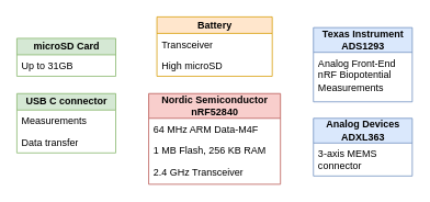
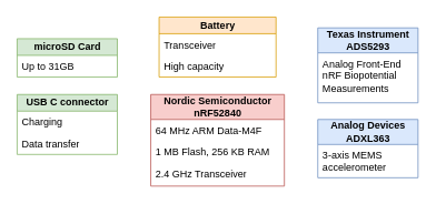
  <mxCell id="0" />
  <mxCell id="1" parent="0" />
  <mxCell id="2" value="&lt;b&gt;Nordic Semiconductor&lt;br&gt;nRF52840&lt;/b&gt;" style="swimlane;fontStyle=0;childLayout=stackLayout;horizontal=1;startSize=30;fillColor=#f8cecc;horizontalStack=0;resizeParent=1;resizeParentMax=0;resizeLast=0;collapsible=1;marginBottom=0;html=1;strokeColor=#b85450;" vertex="1" parent="1"><mxGeometry x="180" y="113" width="160" height="110" as="geometry"><mxRectangle x="370" y="360" width="60" height="30" as="alternateBounds" /></mxGeometry></mxCell>
  <mxCell id="3" value="64 MHz ARM Data-M4F" style="text;strokeColor=none;fillColor=none;align=left;verticalAlign=top;spacingLeft=4;spacingRight=4;overflow=hidden;rotatable=0;points=[[0,0.5],[1,0.5]];portConstraint=eastwest;whiteSpace=wrap;html=1;" vertex="1" parent="2"><mxGeometry y="30" width="160" height="26" as="geometry" /></mxCell>
  <mxCell id="4" value="1 MB Flash, 256 KB RAM" style="text;strokeColor=none;fillColor=none;align=left;verticalAlign=top;spacingLeft=4;spacingRight=4;overflow=hidden;rotatable=0;points=[[0,0.5],[1,0.5]];portConstraint=eastwest;whiteSpace=wrap;html=1;" vertex="1" parent="2"><mxGeometry y="56" width="160" height="26" as="geometry" /></mxCell>
  <mxCell id="5" value="&lt;div style=&quot;border-color: var(--border-color);&quot;&gt;2.4 GHz Transceiver&lt;/div&gt;&lt;div style=&quot;border-color: var(--border-color);&quot;&gt;&lt;br style=&quot;border-color: var(--border-color); text-align: center;&quot;&gt;&lt;/div&gt;" style="text;strokeColor=none;fillColor=none;align=left;verticalAlign=top;spacingLeft=4;spacingRight=4;overflow=hidden;rotatable=0;points=[[0,0.5],[1,0.5]];portConstraint=eastwest;whiteSpace=wrap;html=1;" vertex="1" parent="2"><mxGeometry y="82" width="160" height="28" as="geometry" /></mxCell>
- <mxCell id="6" value="&lt;b&gt;Texas Instrument&lt;br&gt;ADS1293&lt;/b&gt;" style="swimlane;fontStyle=0;childLayout=stackLayout;horizontal=1;startSize=30;fillColor=#dae8fc;horizontalStack=0;resizeParent=1;resizeParentMax=0;resizeLast=0;collapsible=1;marginBottom=0;html=1;strokeColor=#6c8ebf;" vertex="1" parent="1"><mxGeometry x="380" y="33" width="120" height="90" as="geometry" /></mxCell>
+ <mxCell id="6" value="&lt;b&gt;Texas Instrument&lt;br&gt;ADS5293&lt;/b&gt;" style="swimlane;fontStyle=0;childLayout=stackLayout;horizontal=1;startSize=30;fillColor=#dae8fc;horizontalStack=0;resizeParent=1;resizeParentMax=0;resizeLast=0;collapsible=1;marginBottom=0;html=1;strokeColor=#6c8ebf;" vertex="1" parent="1"><mxGeometry x="380" y="33" width="120" height="90" as="geometry" /></mxCell>
  <mxCell id="7" value="Analog Front-End nRF Biopotential Measurements" style="text;strokeColor=none;fillColor=none;align=left;verticalAlign=top;spacingLeft=4;spacingRight=4;overflow=hidden;rotatable=0;points=[[0,0.5],[1,0.5]];portConstraint=eastwest;whiteSpace=wrap;html=1;" vertex="1" parent="6"><mxGeometry y="30" width="120" height="60" as="geometry" /></mxCell>
  <mxCell id="8" value="&lt;b&gt;Analog Devices&lt;br&gt;ADXL363&lt;/b&gt;" style="swimlane;fontStyle=0;childLayout=stackLayout;horizontal=1;startSize=30;fillColor=#dae8fc;horizontalStack=0;resizeParent=1;resizeParentMax=0;resizeLast=0;collapsible=1;marginBottom=0;html=1;strokeColor=#6c8ebf;" vertex="1" parent="1"><mxGeometry x="380" y="143" width="120" height="70" as="geometry" /></mxCell>
- <mxCell id="9" value="3-axis MEMS connector" style="text;strokeColor=none;fillColor=none;align=left;verticalAlign=top;spacingLeft=4;spacingRight=4;overflow=hidden;rotatable=0;points=[[0,0.5],[1,0.5]];portConstraint=eastwest;whiteSpace=wrap;html=1;" vertex="1" parent="8"><mxGeometry y="30" width="120" height="40" as="geometry" /></mxCell>
+ <mxCell id="9" value="3-axis MEMS accelerometer" style="text;strokeColor=none;fillColor=none;align=left;verticalAlign=top;spacingLeft=4;spacingRight=4;overflow=hidden;rotatable=0;points=[[0,0.5],[1,0.5]];portConstraint=eastwest;whiteSpace=wrap;html=1;" vertex="1" parent="8"><mxGeometry y="30" width="120" height="40" as="geometry" /></mxCell>
  <mxCell id="10" value="&lt;b&gt;Battery&lt;/b&gt;" style="swimlane;fontStyle=0;childLayout=stackLayout;horizontal=1;startSize=20;fillColor=#ffe6cc;horizontalStack=0;resizeParent=1;resizeParentMax=0;resizeLast=0;collapsible=1;marginBottom=0;html=1;strokeColor=#d79b00;" vertex="1" parent="1"><mxGeometry x="190" y="20" width="140" height="72" as="geometry" /></mxCell>
  <mxCell id="11" value="Transceiver" style="text;strokeColor=none;fillColor=none;align=left;verticalAlign=top;spacingLeft=4;spacingRight=4;overflow=hidden;rotatable=0;points=[[0,0.5],[1,0.5]];portConstraint=eastwest;whiteSpace=wrap;html=1;" vertex="1" parent="10"><mxGeometry y="20" width="140" height="26" as="geometry" /></mxCell>
- <mxCell id="12" value="High microSD" style="text;strokeColor=none;fillColor=none;align=left;verticalAlign=top;spacingLeft=4;spacingRight=4;overflow=hidden;rotatable=0;points=[[0,0.5],[1,0.5]];portConstraint=eastwest;whiteSpace=wrap;html=1;" vertex="1" parent="10"><mxGeometry y="46" width="140" height="26" as="geometry" /></mxCell>
+ <mxCell id="12" value="High capacity" style="text;strokeColor=none;fillColor=none;align=left;verticalAlign=top;spacingLeft=4;spacingRight=4;overflow=hidden;rotatable=0;points=[[0,0.5],[1,0.5]];portConstraint=eastwest;whiteSpace=wrap;html=1;" vertex="1" parent="10"><mxGeometry y="46" width="140" height="26" as="geometry" /></mxCell>
  <mxCell id="13" value="&lt;b&gt;microSD Card&lt;/b&gt;" style="swimlane;fontStyle=0;childLayout=stackLayout;horizontal=1;startSize=20;fillColor=#d5e8d4;horizontalStack=0;resizeParent=1;resizeParentMax=0;resizeLast=0;collapsible=1;marginBottom=0;html=1;strokeColor=#82b366;" vertex="1" parent="1"><mxGeometry x="20" y="46" width="120" height="46" as="geometry" /></mxCell>
  <mxCell id="14" value="Up to 31GB" style="text;strokeColor=none;fillColor=none;align=left;verticalAlign=top;spacingLeft=4;spacingRight=4;overflow=hidden;rotatable=0;points=[[0,0.5],[1,0.5]];portConstraint=eastwest;whiteSpace=wrap;html=1;" vertex="1" parent="13"><mxGeometry y="20" width="120" height="26" as="geometry" /></mxCell>
  <mxCell id="15" value="&lt;b&gt;USB C connector&lt;/b&gt;" style="swimlane;fontStyle=0;childLayout=stackLayout;horizontal=1;startSize=20;fillColor=#d5e8d4;horizontalStack=0;resizeParent=1;resizeParentMax=0;resizeLast=0;collapsible=1;marginBottom=0;html=1;strokeColor=#82b366;" vertex="1" parent="1"><mxGeometry x="20" y="113" width="120" height="72" as="geometry" /></mxCell>
- <mxCell id="16" value="Measurements" style="text;strokeColor=none;fillColor=none;align=left;verticalAlign=top;spacingLeft=4;spacingRight=4;overflow=hidden;rotatable=0;points=[[0,0.5],[1,0.5]];portConstraint=eastwest;whiteSpace=wrap;html=1;" vertex="1" parent="15"><mxGeometry y="20" width="120" height="26" as="geometry" /></mxCell>
+ <mxCell id="16" value="Charging" style="text;strokeColor=none;fillColor=none;align=left;verticalAlign=top;spacingLeft=4;spacingRight=4;overflow=hidden;rotatable=0;points=[[0,0.5],[1,0.5]];portConstraint=eastwest;whiteSpace=wrap;html=1;" vertex="1" parent="15"><mxGeometry y="20" width="120" height="26" as="geometry" /></mxCell>
  <mxCell id="17" value="Data transfer" style="text;strokeColor=none;fillColor=none;align=left;verticalAlign=top;spacingLeft=4;spacingRight=4;overflow=hidden;rotatable=0;points=[[0,0.5],[1,0.5]];portConstraint=eastwest;whiteSpace=wrap;html=1;" vertex="1" parent="15"><mxGeometry y="46" width="120" height="26" as="geometry" /></mxCell>
